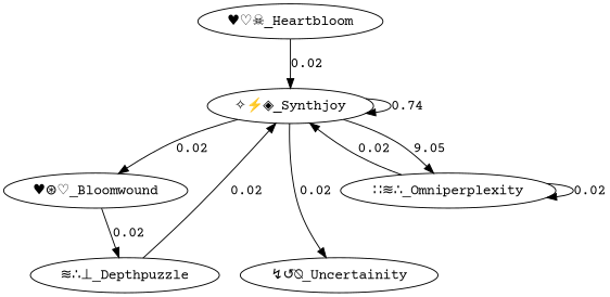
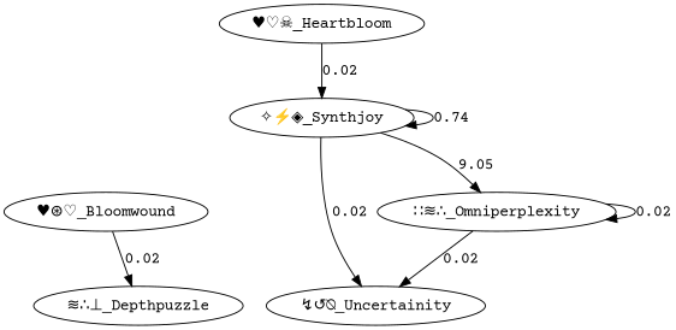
  digraph {
    fontname="Courier Prime"
    node [fontname="Courier Prime"]
    edge [fontname="Courier Prime"]
    "✧⚡◈_Synthjoy"
    "♥⊛♡_Bloomwound"
    "↯↺⍉_Uncertainity"
    "∷≋∴_Omniperplexity"
    "♥♡☠_Heartbloom"
    "≋∴⊥_Depthpuzzle"
    "✧⚡◈_Synthjoy" -> "✧⚡◈_Synthjoy" [label=0.74]
-   "✧⚡◈_Synthjoy" -> "♥⊛♡_Bloomwound" [label=0.02]
    "✧⚡◈_Synthjoy" -> "↯↺⍉_Uncertainity" [label=0.02]
    "✧⚡◈_Synthjoy" -> "∷≋∴_Omniperplexity" [label=9.05]
    "♥⊛♡_Bloomwound" -> "≋∴⊥_Depthpuzzle" [label=0.02]
-   "∷≋∴_Omniperplexity" -> "✧⚡◈_Synthjoy" [label=0.02]
+   "∷≋∴_Omniperplexity" -> "↯↺⍉_Uncertainity" [label=0.02]
    "∷≋∴_Omniperplexity" -> "∷≋∴_Omniperplexity" [label=0.02]
    "♥♡☠_Heartbloom" -> "✧⚡◈_Synthjoy" [label=0.02]
-   "≋∴⊥_Depthpuzzle" -> "✧⚡◈_Synthjoy" [label=0.02]
  }
